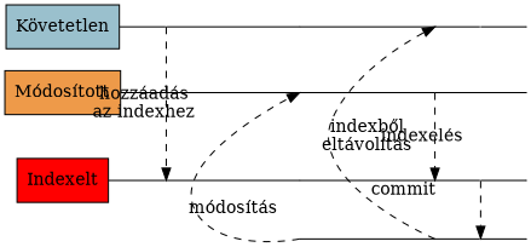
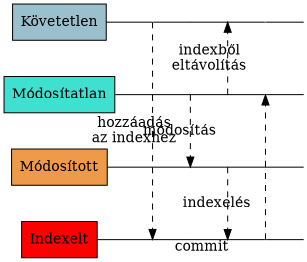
  digraph {
    rankdir=LR
    node [shape=point]
    edge [dir=none]
    n1 [fillcolor=lightblue3 label="Követetlen" shape=rect style=filled]
+   n2 [fillcolor=turquoise label="Módosítatlan" shape=rect style=filled]
    n3 [fillcolor=tan2 label="Módosított" shape=rect style=filled]
    n4 [fillcolor=red label=Indexelt shape=rect style=filled]
    ut1 [height=0.001 width=0.001]
    s1 [height=0.001 width=0.001]
    ut2 [height=0.001 width=0.001]
    um2 [height=0.001 width=0.001]
    m2 [height=0.001 width=0.001]
    s2 [height=0.001 width=0.001]
    ut3 [height=0.001 width=0.001]
    um3 [height=0.001 width=0.001]
    m3 [height=0.001 width=0.001]
    s3 [height=0.001 width=0.001]
    ut4 [height=0.001 width=0.001]
    um4 [height=0.001 width=0.001]
    s4 [height=0.001 width=0.001]
    ut5 [height=0.001 width=0.001]
    um5 [height=0.001 width=0.001]
    m5 [height=0.001 width=0.001]
    s5 [height=0.001 width=0.001]
    subgraph sub_1 {
      rank=same
      n1
+     n2
      n3
      n4
    }
    subgraph sub_2 {
      rank=same
      ut1
      s1
    }
    subgraph sub_3 {
      rank=same
      ut2
      um2
      m2
      s2
    }
    subgraph sub_4 {
      rank=same
      ut3
      um3
      m3
      s3
    }
    subgraph sub_5 {
      rank=same
      ut4
      um4
      s4
    }
    subgraph sub_6 {
      rank=same
      ut5
      um5
      m5
      s5
    }
+   n1 -> n2 [style=invis dir=""]
    n1 -> ut1
+   n2 -> n3 [style=invis dir=""]
+   n2 -> um2
    n3 -> n4 [style=invis dir=""]
    n3 -> m2
    n4 -> s1
    ut1 -> s1 [constraint=false label="hozzáadás\naz indexhez" style=dashed dir=""]
    ut1 -> ut2
    s1 -> s2
    ut2 -> ut3
    um2 -> m2 [constraint=false label="módosítás" style=dashed dir=""]
    um2 -> um3
    m2 -> m3
    s2 -> s3
    ut3 -> ut4
    um3 -> ut3 [constraint=false label="indexből\neltávolítás" style=dashed dir=""]
    um3 -> um4
    m3 -> s3 [constraint=false label="indexelés" style=dashed dir=""]
    m3 -> m5
    s3 -> s4
    ut4 -> ut5
    um4 -> um5
    s4 -> um4 [constraint=false style=dashed taillabel="commit        " dir=""]
    s4 -> s5
  }
